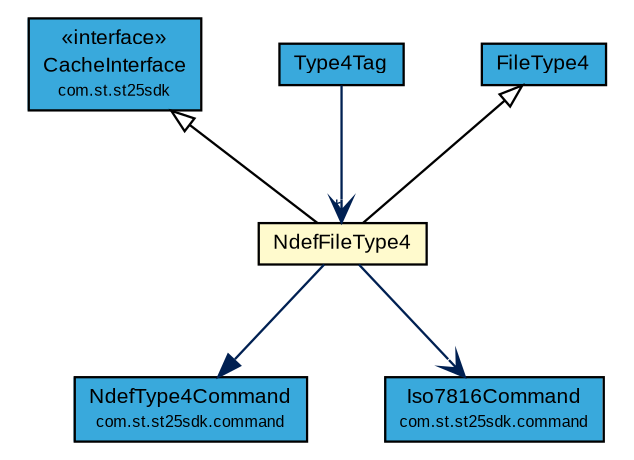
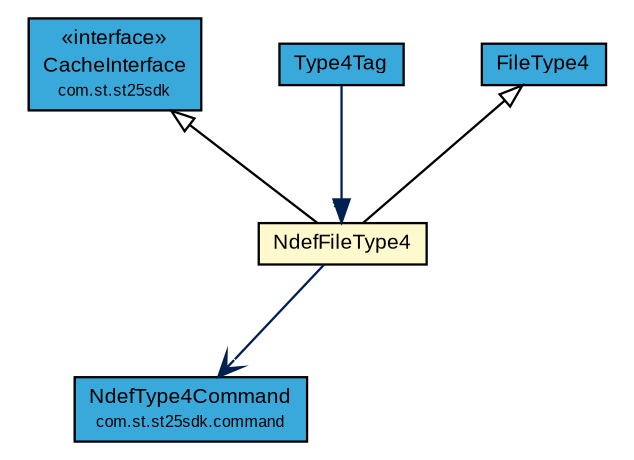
  digraph {
    nodesep=0.25
    ranksep=0.5
    node [fontcolor=black fontname=arial fontsize=9.0 shape=plaintext]
    edge [fontname=arial fontsize=10.0 headport=p labelfontname=arial labelfontsize=10 tailport=p arrowhead=open color="#002052" fontcolor="#002052"]
    n1 [label=<<table title="com.st.st25sdk.CacheInterface" border="0" cellborder="1" cellspacing="0" cellpadding="2" port="p" bgcolor="#39a9dc" href="../CacheInterface.html"> 		<tr><td><table border="0" cellspacing="0" cellpadding="1"> <tr><td align="center" balign="center"> &#171;interface&#187; </td></tr> <tr><td align="center" balign="center"> CacheInterface </td></tr> <tr><td align="center" balign="center"><font point-size="7.0"> com.st.st25sdk </font></td></tr> 		</table></td></tr> 		</table>>]
    n2 [label=<<table title="com.st.st25sdk.type4a.NdefFileType4" border="0" cellborder="1" cellspacing="0" cellpadding="2" port="p" bgcolor="lemonChiffon" href="./NdefFileType4.html"> 		<tr><td><table border="0" cellspacing="0" cellpadding="1"> <tr><td align="center" balign="center"> NdefFileType4 </td></tr> 		</table></td></tr> 		</table>>]
    n3 [label=<<table title="com.st.st25sdk.type4a.Type4Tag" border="0" cellborder="1" cellspacing="0" cellpadding="2" port="p" bgcolor="#39a9dc" href="./Type4Tag.html"> 		<tr><td><table border="0" cellspacing="0" cellpadding="1"> <tr><td align="center" balign="center"> Type4Tag </td></tr> 		</table></td></tr> 		</table>>]
    n4 [label=<<table title="com.st.st25sdk.command.NdefType4Command" border="0" cellborder="1" cellspacing="0" cellpadding="2" port="p" bgcolor="#39a9dc" href="../command/NdefType4Command.html"> 		<tr><td><table border="0" cellspacing="0" cellpadding="1"> <tr><td align="center" balign="center"> NdefType4Command </td></tr> <tr><td align="center" balign="center"><font point-size="7.0"> com.st.st25sdk.command </font></td></tr> 		</table></td></tr> 		</table>>]
-   n5 [label=<<table title="com.st.st25sdk.command.Iso7816Command" border="0" cellborder="1" cellspacing="0" cellpadding="2" port="p" bgcolor="#39a9dc" href="../command/Iso7816Command.html"> 		<tr><td><table border="0" cellspacing="0" cellpadding="1"> <tr><td align="center" balign="center"> Iso7816Command </td></tr> <tr><td align="center" balign="center"><font point-size="7.0"> com.st.st25sdk.command </font></td></tr> 		</table></td></tr> 		</table>>]
    n6 [label=<<table title="com.st.st25sdk.type4a.FileType4" border="0" cellborder="1" cellspacing="0" cellpadding="2" port="p" bgcolor="#39a9dc" href="./FileType4.html"> 		<tr><td><table border="0" cellspacing="0" cellpadding="1"> <tr><td align="center" balign="center"> FileType4 </td></tr> 		</table></td></tr> 		</table>>]
    n1 -> n2 [arrowtail=empty dir=back fontsize=10 style=solid arrowhead="" color="" fontcolor=""]
-   n2 -> n4 [arrowhead=normal]
-   n2 -> n5
-   n3 -> n2 [headlabel="*"]
+   n2 -> n4
+   n3 -> n2 [arrowhead=normal headlabel="*"]
    n6 -> n2 [arrowtail=empty dir=back fontsize=10 arrowhead="" color="" fontcolor=""]
  }
